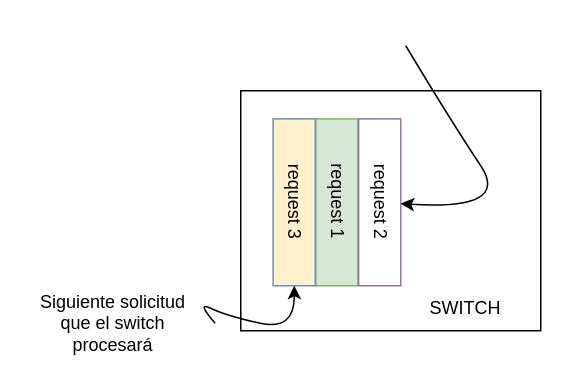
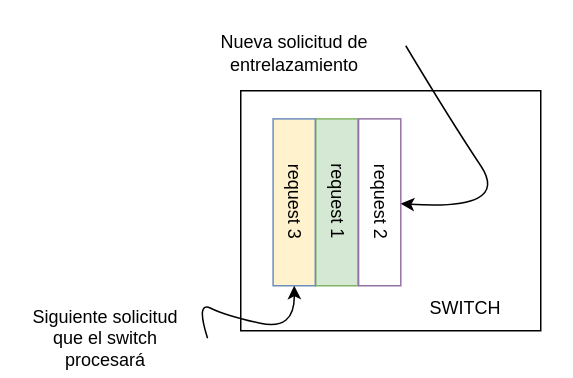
  <mxCell id="0" />
  <mxCell id="1" parent="0" />
  <mxCell id="2" value="" style="rounded=0;whiteSpace=wrap;html=1;" parent="1" vertex="1"><mxGeometry x="160" y="60" width="200" height="160" as="geometry" /></mxCell>
  <mxCell id="3" value="request 1" style="rounded=0;whiteSpace=wrap;html=1;rotation=90;fillColor=#d5e8d4;strokeColor=#82b366;" parent="1" vertex="1"><mxGeometry x="168.44" y="120.31" width="111.25" height="28.13" as="geometry" /></mxCell>
  <mxCell id="4" value="request 3" style="rounded=0;whiteSpace=wrap;html=1;rotation=90;fillColor=#fff2cc;strokeColor=#6c8ebf;" parent="1" vertex="1"><mxGeometry x="140" y="120.31" width="111.25" height="28.13" as="geometry" /></mxCell>
  <mxCell id="5" value="request 2" style="rounded=0;whiteSpace=wrap;html=1;rotation=90;fillColor=#ffffff;strokeColor=#9673a6;" parent="1" vertex="1"><mxGeometry x="197" y="120.31" width="111.25" height="28.13" as="geometry" /></mxCell>
+ <mxCell id="6" value="Nueva solicitud de entrelazamiento" style="text;html=1;align=center;verticalAlign=middle;whiteSpace=wrap;rounded=0;" parent="1" vertex="1"><mxGeometry x="141.25" y="20" width="110" height="30" as="geometry" /></mxCell>
  <mxCell id="7" value="" style="curved=1;endArrow=classic;html=1;rounded=0;" parent="1" target="5" edge="1"><mxGeometry width="50" height="50" relative="1" as="geometry"><mxPoint x="270" y="30" as="sourcePoint" /><mxPoint x="390" y="140" as="targetPoint" /><Array as="points"><mxPoint x="300" y="80" /><mxPoint x="340" y="140" /></Array></mxGeometry></mxCell>
  <mxCell id="8" value="SWITCH" style="text;html=1;align=center;verticalAlign=middle;whiteSpace=wrap;rounded=0;" parent="1" vertex="1"><mxGeometry x="279.69" y="190" width="60" height="30" as="geometry" /></mxCell>
- <mxCell id="9" value="Siguiente solicitud que el switch procesará" style="text;html=1;align=center;verticalAlign=middle;whiteSpace=wrap;rounded=0;" parent="1" vertex="1"><mxGeometry x="20" y="200" width="110" height="30" as="geometry" /></mxCell>
+ <mxCell id="9" value="Siguiente solicitud que el switch procesará" style="text;html=1;align=center;verticalAlign=middle;whiteSpace=wrap;rounded=0;" parent="1" vertex="1"><mxGeometry x="15" y="210" width="110" height="30" as="geometry" /></mxCell>
  <mxCell id="10" value="" style="curved=1;endArrow=classic;html=1;rounded=0;exitX=1.117;exitY=0.5;exitDx=0;exitDy=0;exitPerimeter=0;entryX=1;entryY=0.5;entryDx=0;entryDy=0;" parent="1" source="9" target="4" edge="1"><mxGeometry width="50" height="50" relative="1" as="geometry"><mxPoint x="340" y="190" as="sourcePoint" /><mxPoint x="390" y="140" as="targetPoint" /><Array as="points"><mxPoint x="130" y="200" /><mxPoint x="150" y="210" /><mxPoint x="196" y="220" /></Array></mxGeometry></mxCell>
